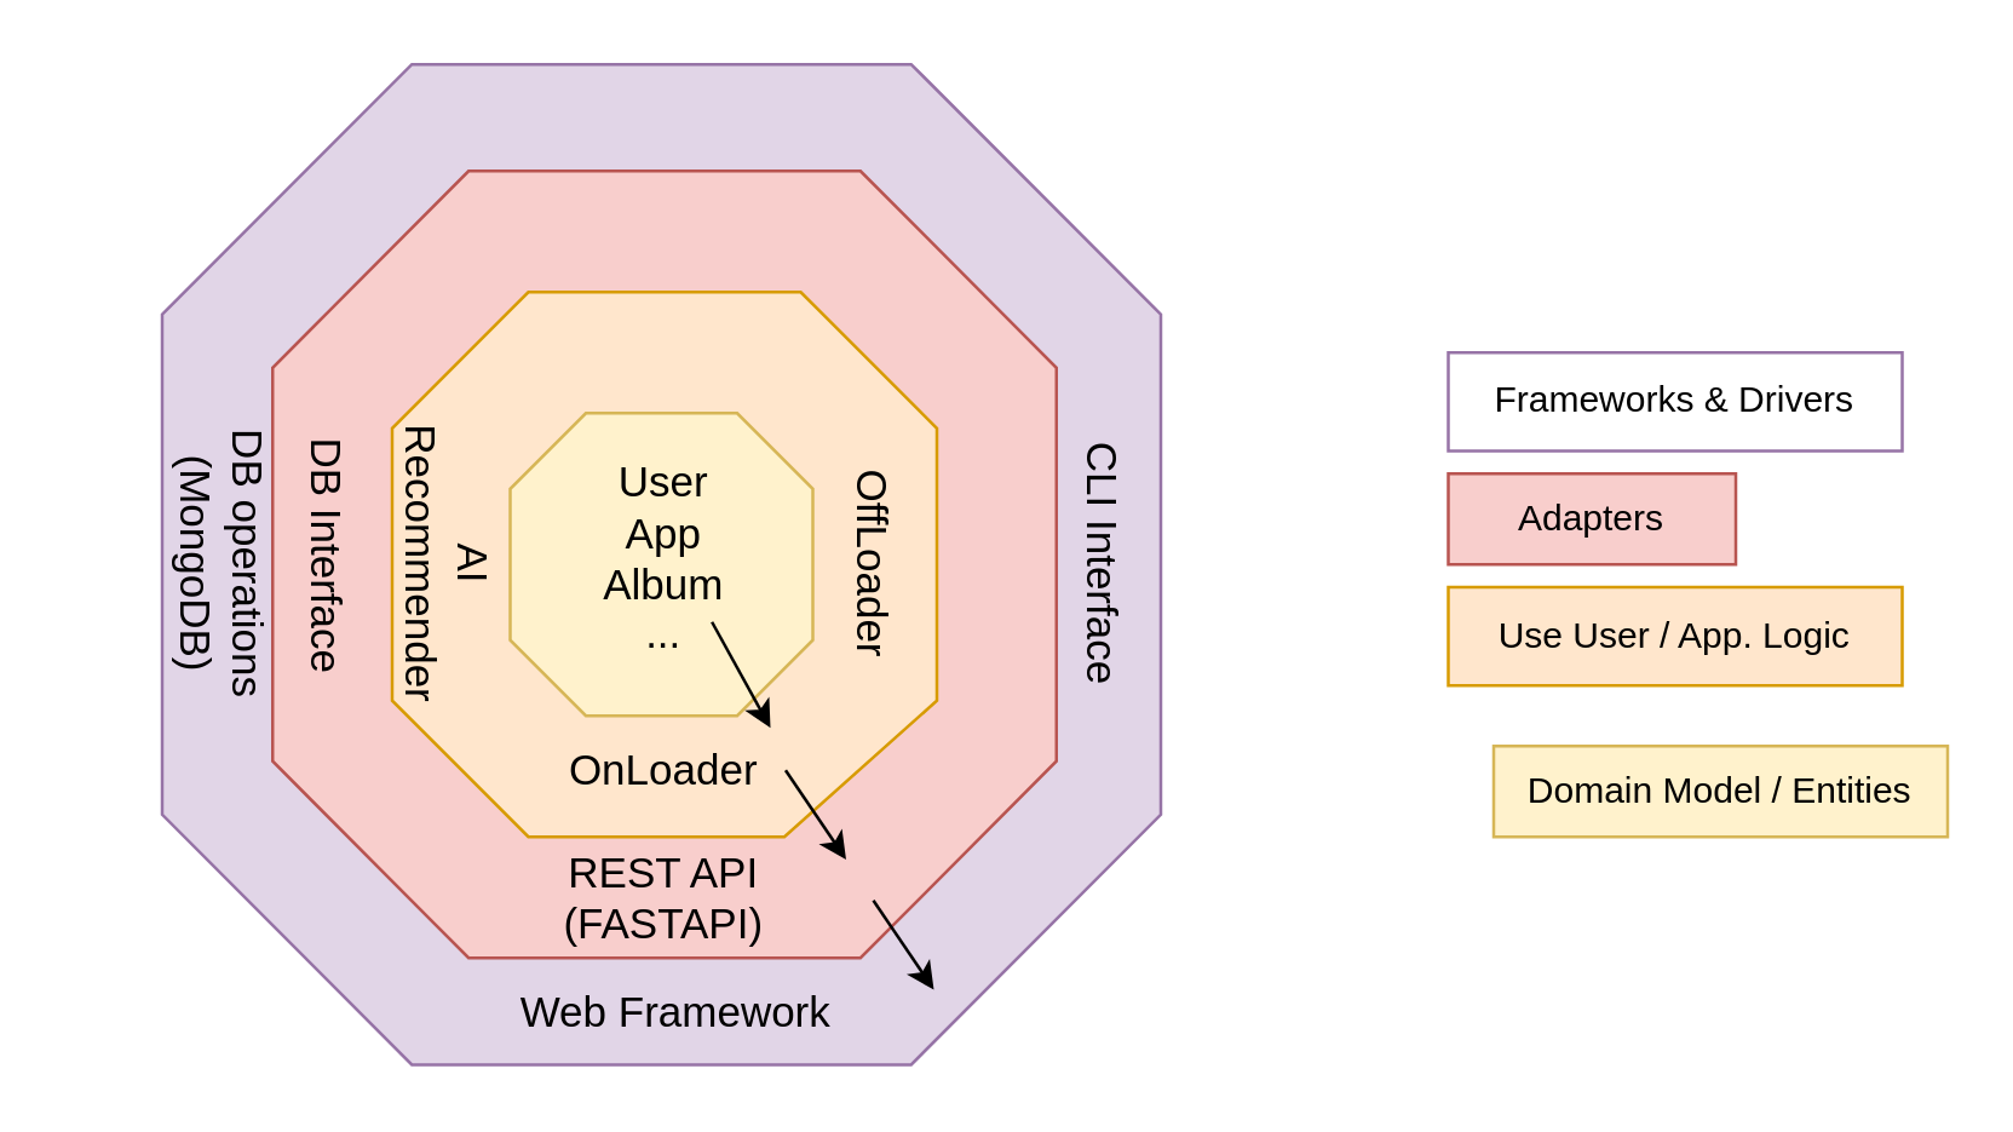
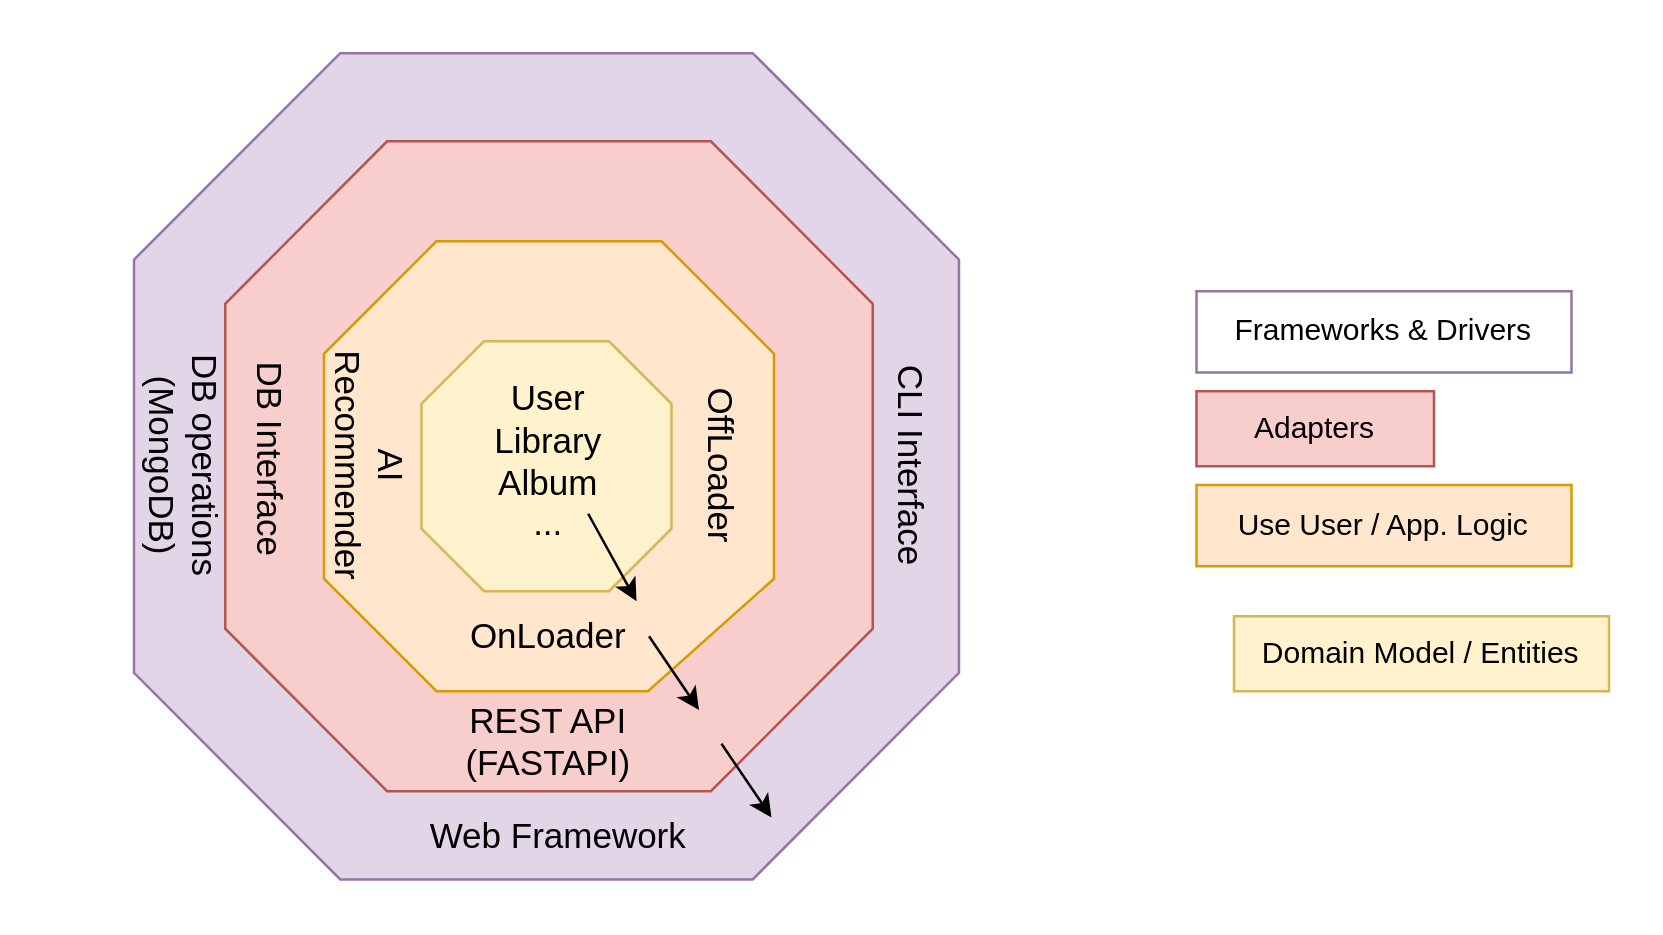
  <mxCell id="0" />
  <mxCell id="1" parent="0" />
  <mxCell id="2" value="" style="verticalLabelPosition=bottom;verticalAlign=top;html=1;shape=mxgraph.basic.polygon;polyCoords=[[0.25,0],[0.75,0],[1,0.25],[1,0.75],[0.75,1],[0.25,1],[0,0.75],[0,0.25]];polyline=0;fillColor=#e1d5e7;strokeColor=#9673a6;" vertex="1" parent="1"><mxGeometry x="53" y="20.75" width="330" height="330.5" as="geometry" /></mxCell>
  <mxCell id="3" value="" style="verticalLabelPosition=bottom;verticalAlign=top;html=1;shape=mxgraph.basic.polygon;polyCoords=[[0.25,0],[0.75,0],[1,0.25],[1,0.75],[0.75,1],[0.25,1],[0,0.75],[0,0.25]];polyline=0;fillColor=#f8cecc;strokeColor=#b85450;" vertex="1" parent="1"><mxGeometry x="89.5" y="56" width="259" height="260" as="geometry" /></mxCell>
  <mxCell id="4" value="" style="verticalLabelPosition=bottom;verticalAlign=top;html=1;shape=mxgraph.basic.polygon;polyCoords=[[0.25,0],[0.75,0],[1,0.25],[1,0.75],[0.72,1],[0.25,1],[0,0.75],[0,0.25]];polyline=0;fillColor=#ffe6cc;strokeColor=#d79b00;" vertex="1" parent="1"><mxGeometry x="129" y="96" width="180" height="180" as="geometry" /></mxCell>
  <mxCell id="5" value="" style="verticalLabelPosition=bottom;verticalAlign=top;html=1;shape=mxgraph.basic.polygon;polyCoords=[[0.25,0],[0.75,0],[1,0.25],[1,0.75],[0.75,1],[0.25,1],[0,0.75],[0,0.25]];polyline=0;fillColor=#fff2cc;strokeColor=#d6b656;" vertex="1" parent="1"><mxGeometry x="168" y="136" width="100" height="100" as="geometry" /></mxCell>
- <mxCell id="6" value="User&lt;br&gt;App&lt;br&gt;Album&lt;br&gt;..." style="text;html=1;strokeColor=none;fillColor=none;align=center;verticalAlign=middle;whiteSpace=wrap;rounded=0;fontSize=14;" vertex="1" parent="1"><mxGeometry x="189" y="166" width="60" height="35" as="geometry" /></mxCell>
+ <mxCell id="6" value="User&lt;br&gt;Library&lt;br&gt;Album&lt;br&gt;..." style="text;html=1;strokeColor=none;fillColor=none;align=center;verticalAlign=middle;whiteSpace=wrap;rounded=0;fontSize=14;" vertex="1" parent="1"><mxGeometry x="189" y="166" width="60" height="35" as="geometry" /></mxCell>
  <mxCell id="7" value="OnLoader" style="text;html=1;strokeColor=none;fillColor=none;align=center;verticalAlign=middle;whiteSpace=wrap;rounded=0;fontSize=14;" vertex="1" parent="1"><mxGeometry x="189" y="236" width="60" height="35" as="geometry" /></mxCell>
  <mxCell id="8" value="OffLoader" style="text;html=1;strokeColor=none;fillColor=none;align=center;verticalAlign=middle;whiteSpace=wrap;rounded=0;fontSize=14;rotation=90;" vertex="1" parent="1"><mxGeometry x="258" y="168.5" width="60" height="35" as="geometry" /></mxCell>
  <mxCell id="9" value="AI Recommender" style="text;html=1;strokeColor=none;fillColor=none;align=center;verticalAlign=middle;whiteSpace=wrap;rounded=0;fontSize=14;rotation=90;" vertex="1" parent="1"><mxGeometry x="113" y="168.5" width="70" height="35" as="geometry" /></mxCell>
  <mxCell id="10" value="REST API (FASTAPI)" style="text;html=1;strokeColor=none;fillColor=none;align=center;verticalAlign=middle;whiteSpace=wrap;rounded=0;fontSize=14;rotation=0;" vertex="1" parent="1"><mxGeometry x="160" y="278" width="118" height="35" as="geometry" /></mxCell>
  <mxCell id="11" value="DB Interface" style="text;html=1;strokeColor=none;fillColor=none;align=center;verticalAlign=middle;whiteSpace=wrap;rounded=0;fontSize=14;rotation=90;" vertex="1" parent="1"><mxGeometry x="68" y="166" width="80" height="35" as="geometry" /></mxCell>
  <mxCell id="12" value="DB operations (MongoDB)" style="text;html=1;strokeColor=none;fillColor=none;align=center;verticalAlign=middle;whiteSpace=wrap;rounded=0;fontSize=14;rotation=90;" vertex="1" parent="1"><mxGeometry x="20" y="168.5" width="107" height="35" as="geometry" /></mxCell>
  <mxCell id="13" value="CLI Interface" style="text;html=1;strokeColor=none;fillColor=none;align=center;verticalAlign=middle;whiteSpace=wrap;rounded=0;fontSize=14;rotation=90;" vertex="1" parent="1"><mxGeometry x="309" y="168.5" width="110" height="35" as="geometry" /></mxCell>
  <mxCell id="14" value="Web Framework" style="text;html=1;strokeColor=none;fillColor=none;align=center;verticalAlign=middle;whiteSpace=wrap;rounded=0;fontSize=14;rotation=0;" vertex="1" parent="1"><mxGeometry x="168" y="316.25" width="110" height="35" as="geometry" /></mxCell>
  <mxCell id="15" value="Domain Model / Entities" style="rounded=0;whiteSpace=wrap;html=1;fontSize=12;fillColor=#fff2cc;strokeColor=#d6b656;" vertex="1" parent="1"><mxGeometry x="493" y="246" width="150" height="30" as="geometry" /></mxCell>
  <mxCell id="16" value="Use User / App. Logic" style="rounded=0;whiteSpace=wrap;html=1;fontSize=12;fillColor=#ffe6cc;strokeColor=#d79b00;" vertex="1" parent="1"><mxGeometry x="478" y="193.5" width="150" height="32.5" as="geometry" /></mxCell>
  <mxCell id="17" value="Adapters" style="rounded=0;whiteSpace=wrap;html=1;fontSize=12;fillColor=#f8cecc;strokeColor=#b85450;" vertex="1" parent="1"><mxGeometry x="478" y="156" width="95" height="30" as="geometry" /></mxCell>
  <mxCell id="18" value="Frameworks &amp;amp; Drivers" style="rounded=0;whiteSpace=wrap;html=1;fontSize=12;fillColor=#ffffff;strokeColor=#9673a6;" vertex="1" parent="1"><mxGeometry x="478" y="116" width="150" height="32.5" as="geometry" /></mxCell>
  <mxCell id="19" value="" style="endArrow=classic;html=1;rounded=0;fontSize=12;" edge="1" parent="1"><mxGeometry width="50" height="50" relative="1" as="geometry"><mxPoint x="234.667" y="205" as="sourcePoint" /><mxPoint x="254" y="240" as="targetPoint" /></mxGeometry></mxCell>
  <mxCell id="20" value="" style="endArrow=classic;html=1;rounded=0;fontSize=12;entryX=1;entryY=0.5;entryDx=0;entryDy=0;" edge="1" parent="1"><mxGeometry width="50" height="50" relative="1" as="geometry"><mxPoint x="259" y="254" as="sourcePoint" /><mxPoint x="279" y="283.5" as="targetPoint" /></mxGeometry></mxCell>
  <mxCell id="21" value="" style="endArrow=classic;html=1;rounded=0;fontSize=12;entryX=1;entryY=0.5;entryDx=0;entryDy=0;" edge="1" parent="1"><mxGeometry width="50" height="50" relative="1" as="geometry"><mxPoint x="288" y="297" as="sourcePoint" /><mxPoint x="308" y="326.5" as="targetPoint" /></mxGeometry></mxCell>
